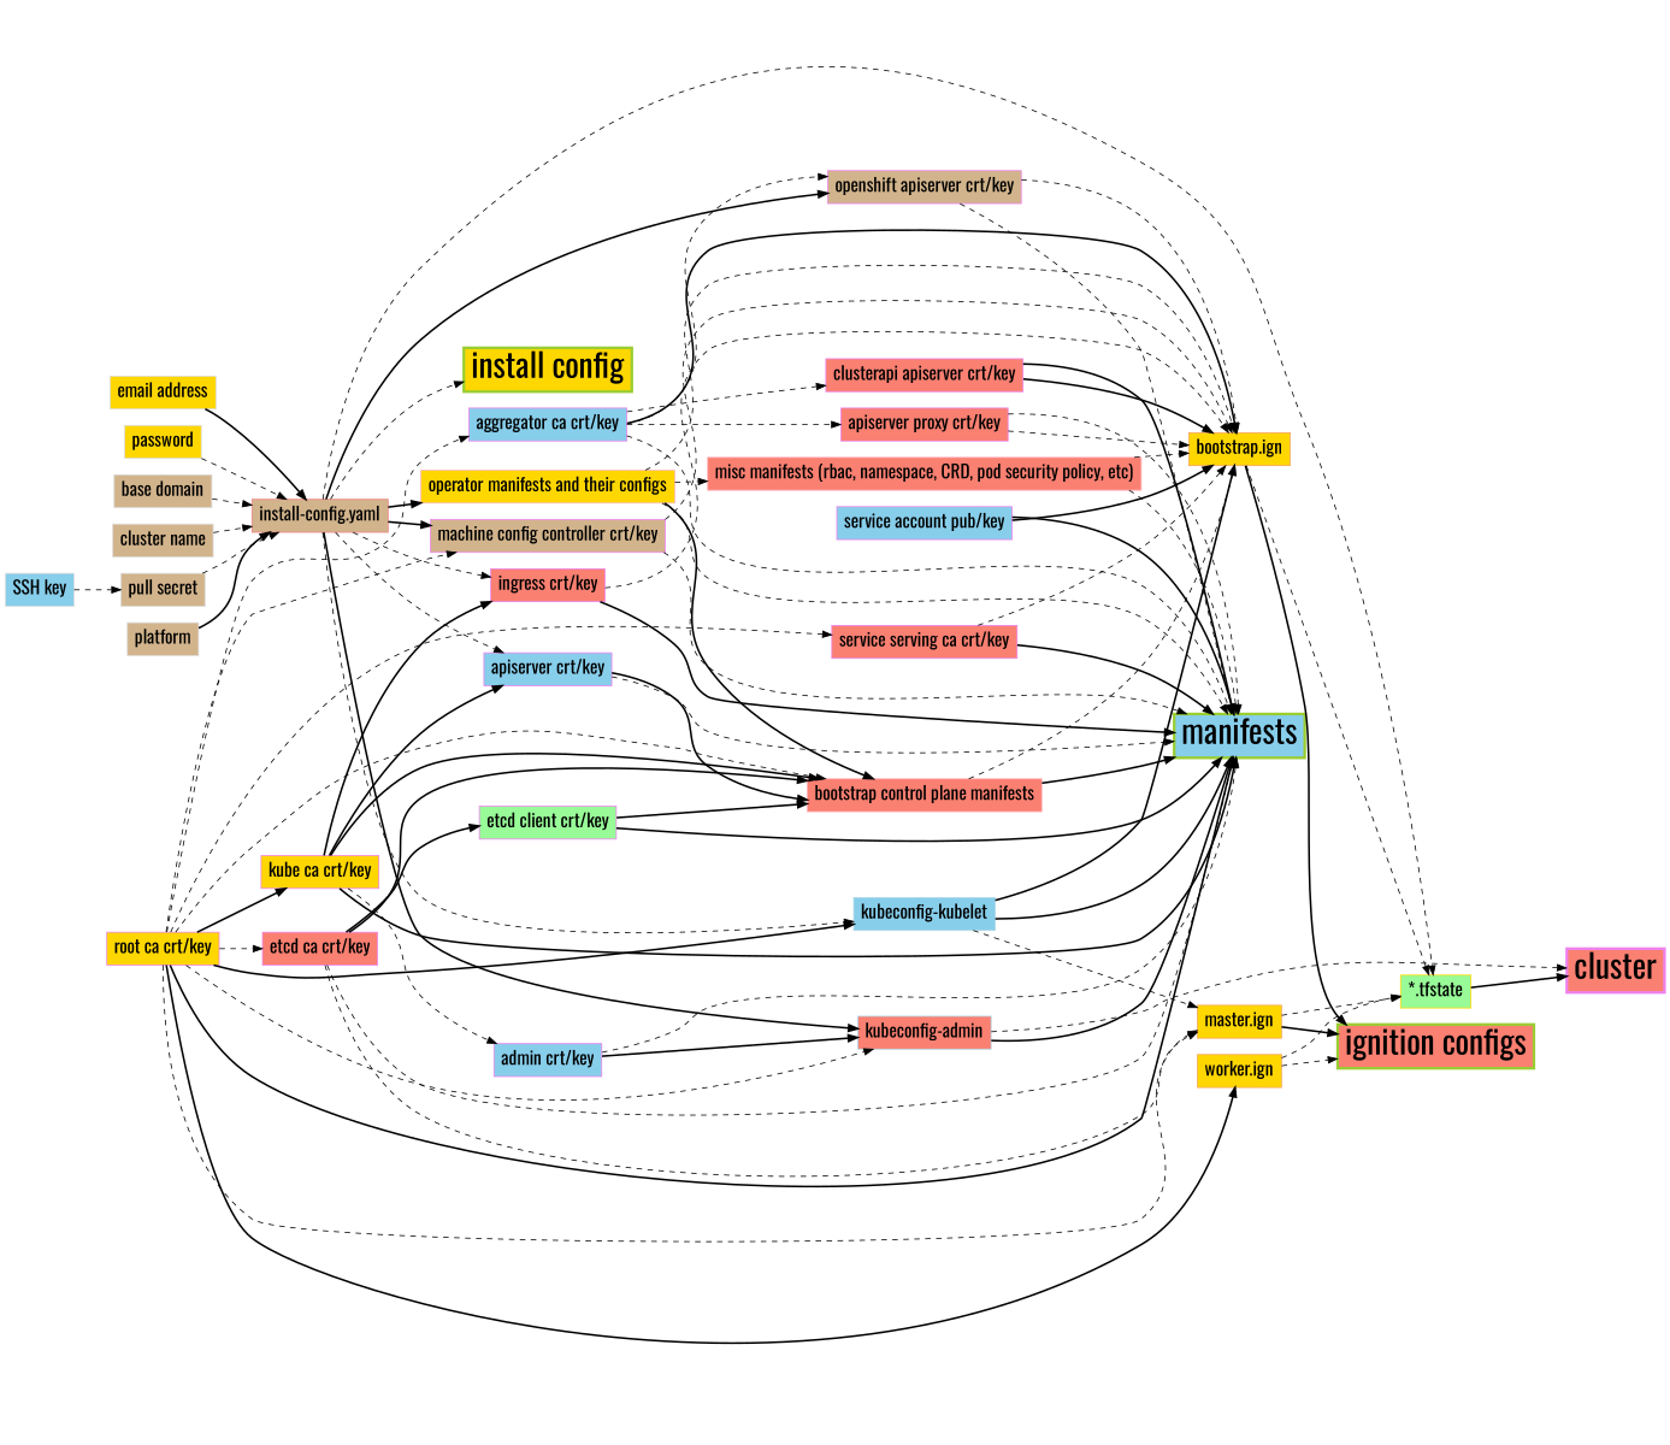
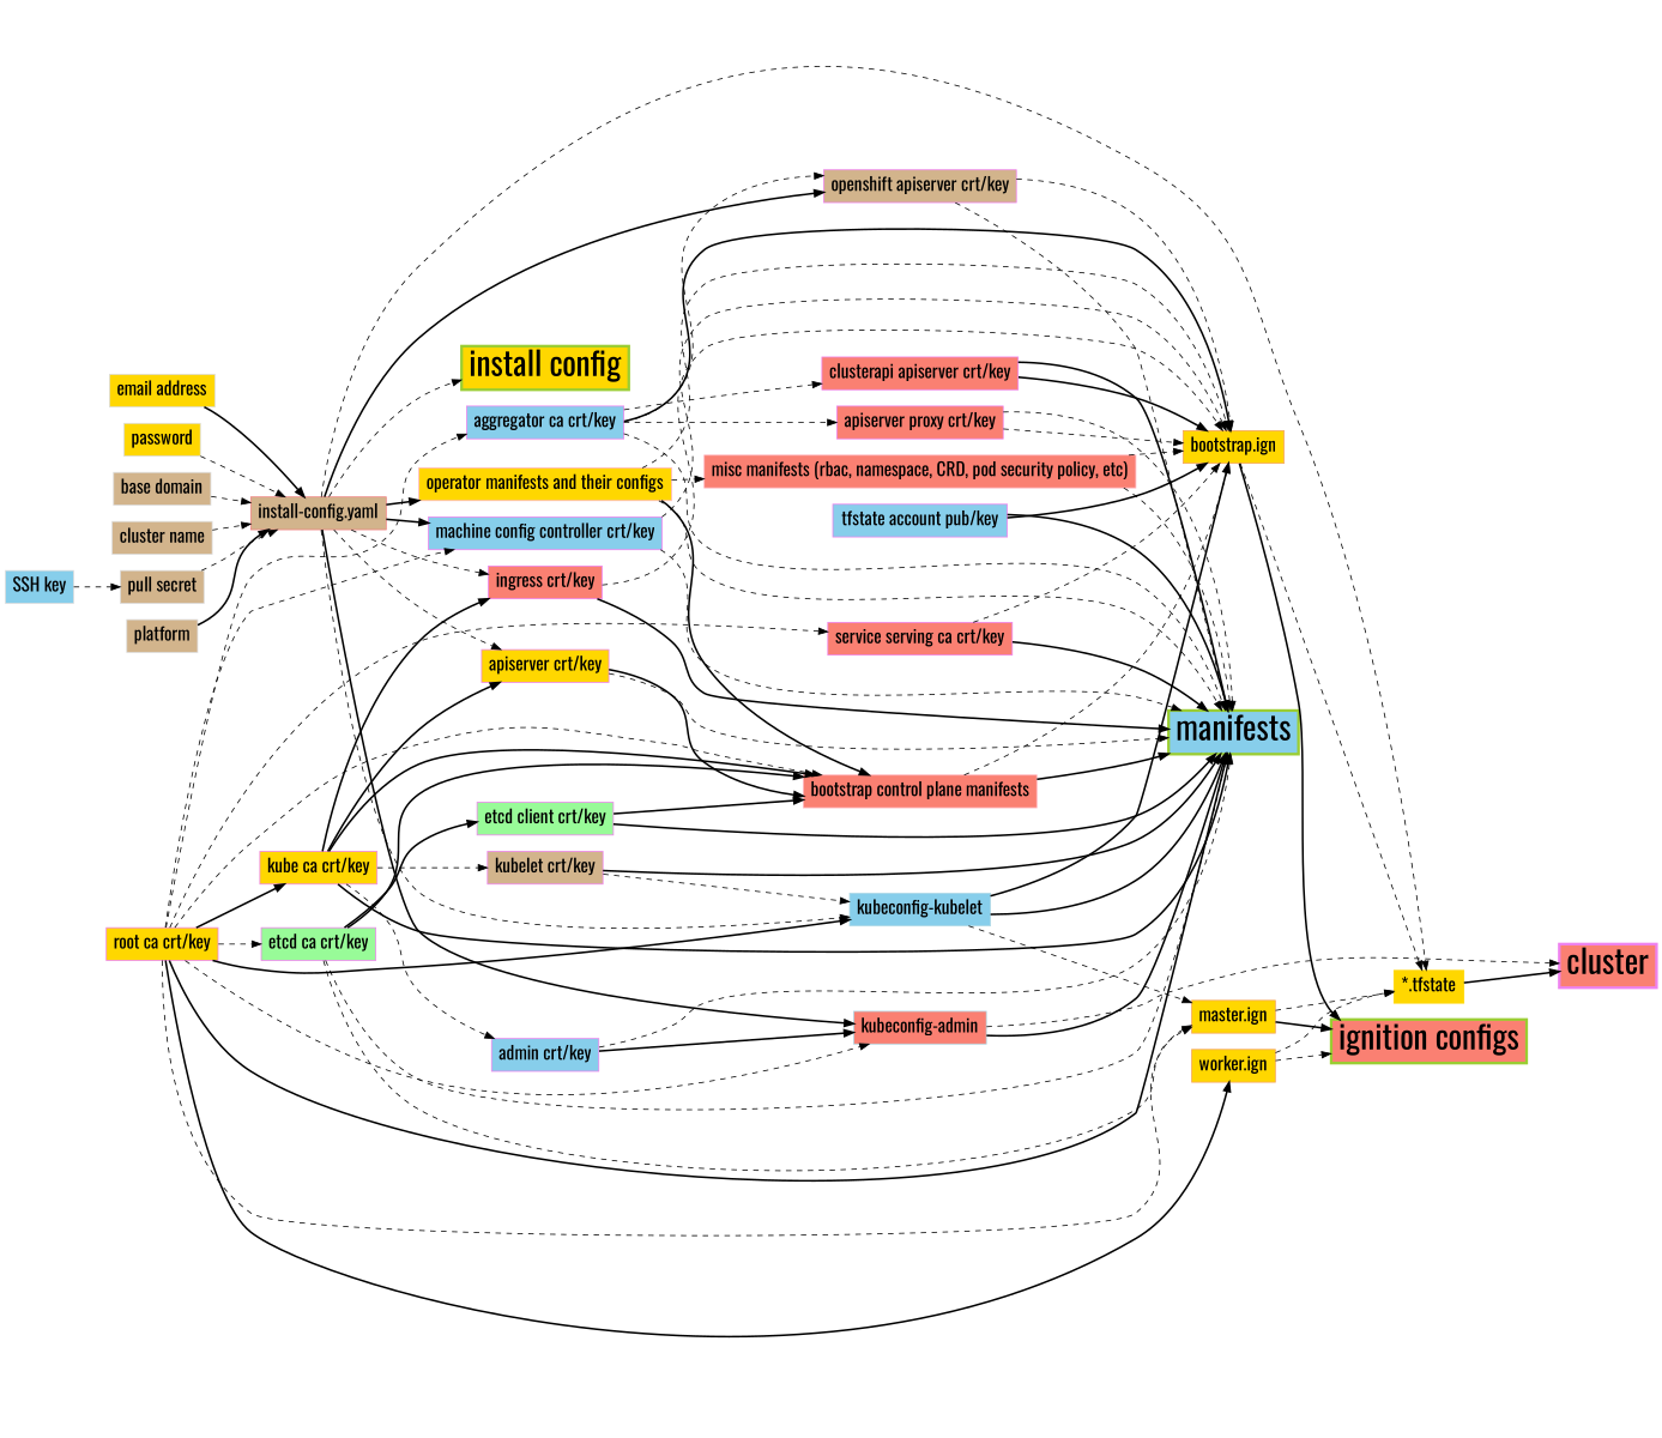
  strict digraph {
    compound=true
    fontname=Oswald
    rankdir=LR
    node [color=violet fillcolor=gold fontname=Oswald fontsize=20 shape=rectangle style=filled]
    edge [fontname=Oswald style=dashed]
    n1 [color=yellowgreen fontsize=36 label="install config" penwidth=3 shape=box]
    n2 [color=yellowgreen fillcolor=skyblue fontsize=36 label=manifests penwidth=3 shape=box]
    n3 [color=yellowgreen fillcolor=salmon fontsize=36 label="ignition configs" penwidth=3 shape=box]
    n4 [fillcolor=salmon fontsize=36 label=cluster penwidth=3 shape=box]
    n5 [color=gainsboro fillcolor=tan label="base domain"]
    n6 [color=gainsboro fillcolor=tan label="cluster name"]
    n7 [color=gainsboro fillcolor=tan label="pull secret"]
    n8 [color=gainsboro fillcolor=tan label=platform]
    n9 [color=gainsboro label="email address"]
    n10 [color=gainsboro label=password]
    n11 [color=gainsboro fillcolor=skyblue label="SSH key"]
    n12 [color=lightcoral fillcolor=tan label="install-config.yaml"]
    n13 [fillcolor=skyblue label="admin crt/key"]
    n14 [fillcolor=skyblue label="aggregator ca crt/key"]
-   n15 [fillcolor=skyblue label="apiserver crt/key"]
+   n15 [label="apiserver crt/key"]
    n16 [fillcolor=salmon label="apiserver proxy crt/key"]
    n17 [fillcolor=salmon label="clusterapi apiserver crt/key"]
-   n18 [fillcolor=salmon label="etcd ca crt/key"]
+   n18 [fillcolor=palegreen label="etcd ca crt/key"]
    n19 [fillcolor=palegreen label="etcd client crt/key"]
    n20 [fillcolor=salmon label="ingress crt/key"]
    n21 [label="kube ca crt/key"]
+   n22 [fillcolor=tan label="kubelet crt/key"]
    n23 [fillcolor=tan label="openshift apiserver crt/key"]
    n24 [label="root ca crt/key"]
-   n25 [fillcolor=skyblue label="service account pub/key"]
+   n25 [fillcolor=skyblue label="tfstate account pub/key"]
    n26 [fillcolor=salmon label="service serving ca crt/key"]
-   n27 [fillcolor=tan label="machine config controller crt/key"]
+   n27 [fillcolor=skyblue label="machine config controller crt/key"]
    n28 [color=lightpink label="operator manifests and their configs"]
    n29 [color=lightpink fillcolor=salmon label="bootstrap control plane manifests"]
    n30 [color=lightpink fillcolor=salmon label="misc manifests (rbac, namespace, CRD, pod security policy, etc)"]
    n31 [color=sandybrown label="bootstrap.ign"]
    n32 [color=sandybrown label="master.ign"]
    n33 [color=sandybrown label="worker.ign"]
    n34 [color=lightblue fillcolor=salmon label="kubeconfig-admin"]
    n35 [color=lightblue fillcolor=skyblue label="kubeconfig-kubelet"]
-   n36 [color=gold fillcolor=palegreen label="*.tfstate"]
+   n36 [color=gold label="*.tfstate"]
    subgraph sub_1 {
      n1
      n2
      n3
      n4
    }
    subgraph sub_2 {
      n5
      n6
      n7
      n8
      n9
      n10
      n11
    }
    subgraph sub_3 {
      n12
    }
    subgraph sub_4 {
      n13
      n14
      n15
      n16
      n17
      n18
      n19
      n20
      n21
+     n22
      n23
      n24
      n25
      n26
      n27
    }
    subgraph sub_5 {
      n28
    }
    subgraph sub_6 {
      n29
      n30
    }
    subgraph sub_7 {
      n31
      n32
      n33
    }
    subgraph sub_8 {
      n34
      n35
    }
    subgraph sub_9 {
      n36
    }
    n5 -> n12
    n6 -> n12
    n7 -> n12
    n8 -> n12 [style=bold]
    n9 -> n12 [style=bold]
    n10 -> n12
    n11 -> n7
    n12 -> n1
    n12 -> n15
    n12 -> n20
    n12 -> n23 [style=bold]
    n12 -> n27 [style=bold]
    n12 -> n28 [style=bold]
    n12 -> n34 [style=bold]
    n12 -> n35
    n12 -> n36
    n13 -> n2
    n13 -> n34 [style=bold]
    n14 -> n2
    n14 -> n16
    n14 -> n17
    n14 -> n23
    n14 -> n31 [style=bold]
    n15 -> n2
    n15 -> n29 [style=bold]
    n16 -> n2
    n16 -> n31
    n17 -> n2 [style=bold]
    n17 -> n31 [style=bold]
    n18 -> n2
    n18 -> n19 [style=bold]
    n18 -> n29 [style=bold]
    n18 -> n32
    n19 -> n2 [style=bold]
    n19 -> n29 [style=bold]
    n20 -> n2 [style=bold]
    n20 -> n31
    n21 -> n2 [style=bold]
    n21 -> n13
    n21 -> n15 [style=bold]
    n21 -> n20 [style=bold]
+   n21 -> n22
    n21 -> n29 [style=bold]
+   n22 -> n2 [style=bold]
+   n22 -> n35
    n23 -> n2
    n23 -> n31
    n24 -> n2 [style=bold]
    n24 -> n14
    n24 -> n18
    n24 -> n21 [style=bold]
    n24 -> n26
    n24 -> n27
    n24 -> n29
    n24 -> n32
    n24 -> n33 [style=bold]
    n24 -> n34
    n24 -> n35 [style=bold]
    n25 -> n2 [style=bold]
    n25 -> n31 [style=bold]
    n26 -> n2 [style=bold]
    n26 -> n31
    n27 -> n2
    n27 -> n31
    n28 -> n2
    n28 -> n29 [style=bold]
    n28 -> n30
    n28 -> n31
    n29 -> n2 [style=bold]
    n29 -> n31
    n30 -> n2
    n30 -> n31
    n31 -> n3 [style=bold]
    n31 -> n36
    n32 -> n3 [style=bold]
    n32 -> n36
    n33 -> n3
    n33 -> n36
    n34 -> n2 [style=bold]
    n34 -> n4
    n35 -> n2 [style=bold]
    n35 -> n31 [style=bold]
    n35 -> n32
    n36 -> n4 [style=bold]
  }
